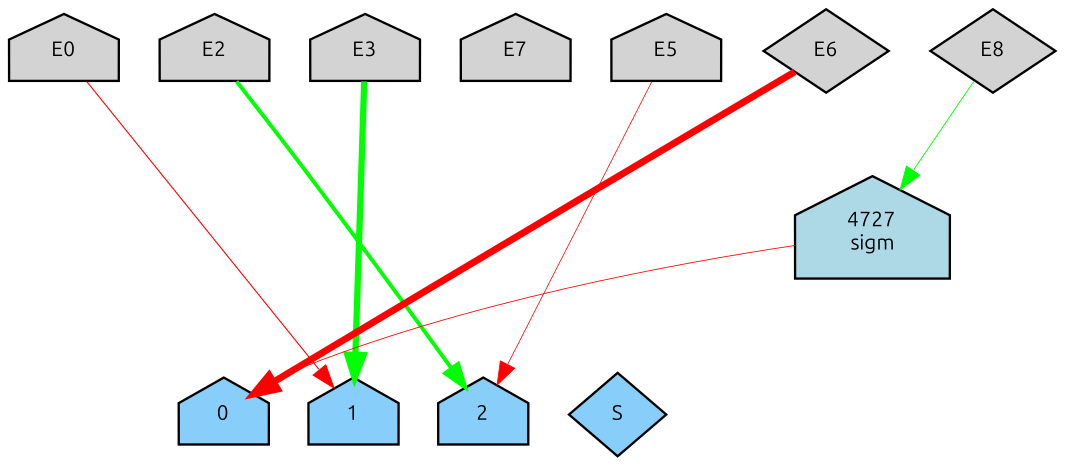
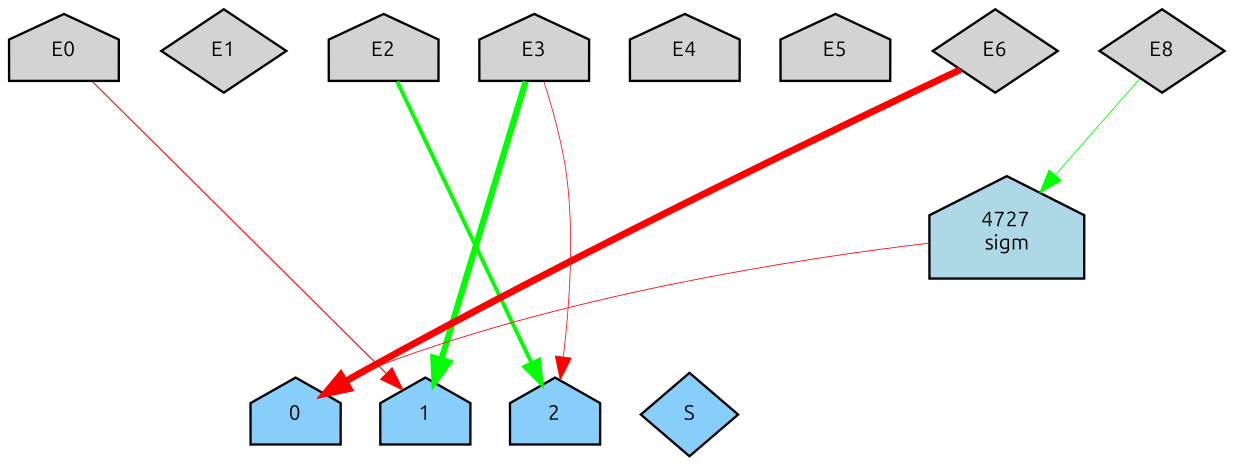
  digraph {
    fontname=Ubuntu
    node [fillcolor=lightgray fontname=Ubuntu fontsize=9 shape=house style=filled]
    edge [fontname=Ubuntu style=invis]
    E0 [height=0.2 width=0.2]
+   E1 [height=0.2 shape=diamond width=0.2]
    E2 [height=0.2 width=0.2]
    E3 [height=0.2 width=0.2]
-   E4 [height=0.2 width=0.2 label=E7]
+   E4 [height=0.2 width=0.2]
    E5 [height=0.2 width=0.2]
    E6 [height=0.2 shape=diamond width=0.2]
    E8 [height=0.2 shape=diamond width=0.2]
    0 [fillcolor=lightskyblue height=0.2 width=0.2]
    1 [fillcolor=lightskyblue height=0.2 width=0.2]
    2 [fillcolor=lightskyblue height=0.2 width=0.2]
    S [fillcolor=lightskyblue height=0.2 shape=diamond width=0.2]
    n13 [fillcolor=lightblue height=0.2 label="4727\nsigm" width=0.2]
    subgraph sub_1 {
      rank=source
      E0
+     E1
      E2
      E3
      E4
      E5
      E6
      E8
    }
    subgraph sub_2 {
      rank=sink
      0
      1
      2
      S
    }
+   E0 -> E1
    E0 -> 1 [color=red penwidth=0.47847351769368196 style=solid]
+   E1 -> E2
    E2 -> E3
    E2 -> 2 [color=green penwidth=1.6794444812648506 style=solid]
    E3 -> E4
    E3 -> 1 [color=green penwidth=2.6940322323357844 style=solid]
-   E5 -> 2 [color=red penwidth=0.32938563084279504 style=solid]
+   E3 -> 2 [color=red penwidth=0.32938563084279504 style=solid]
    E4 -> E5
    E5 -> E6
    E6 -> 0 [color=red penwidth=2.9598090889236035 style=solid]
    E8 -> n13 [color=green penwidth=0.3865368725538595 style=solid]
    0 -> 1
    1 -> 2
    2 -> S
    n13 -> 0 [color=red penwidth=0.35791282903902666 style=solid]
  }
